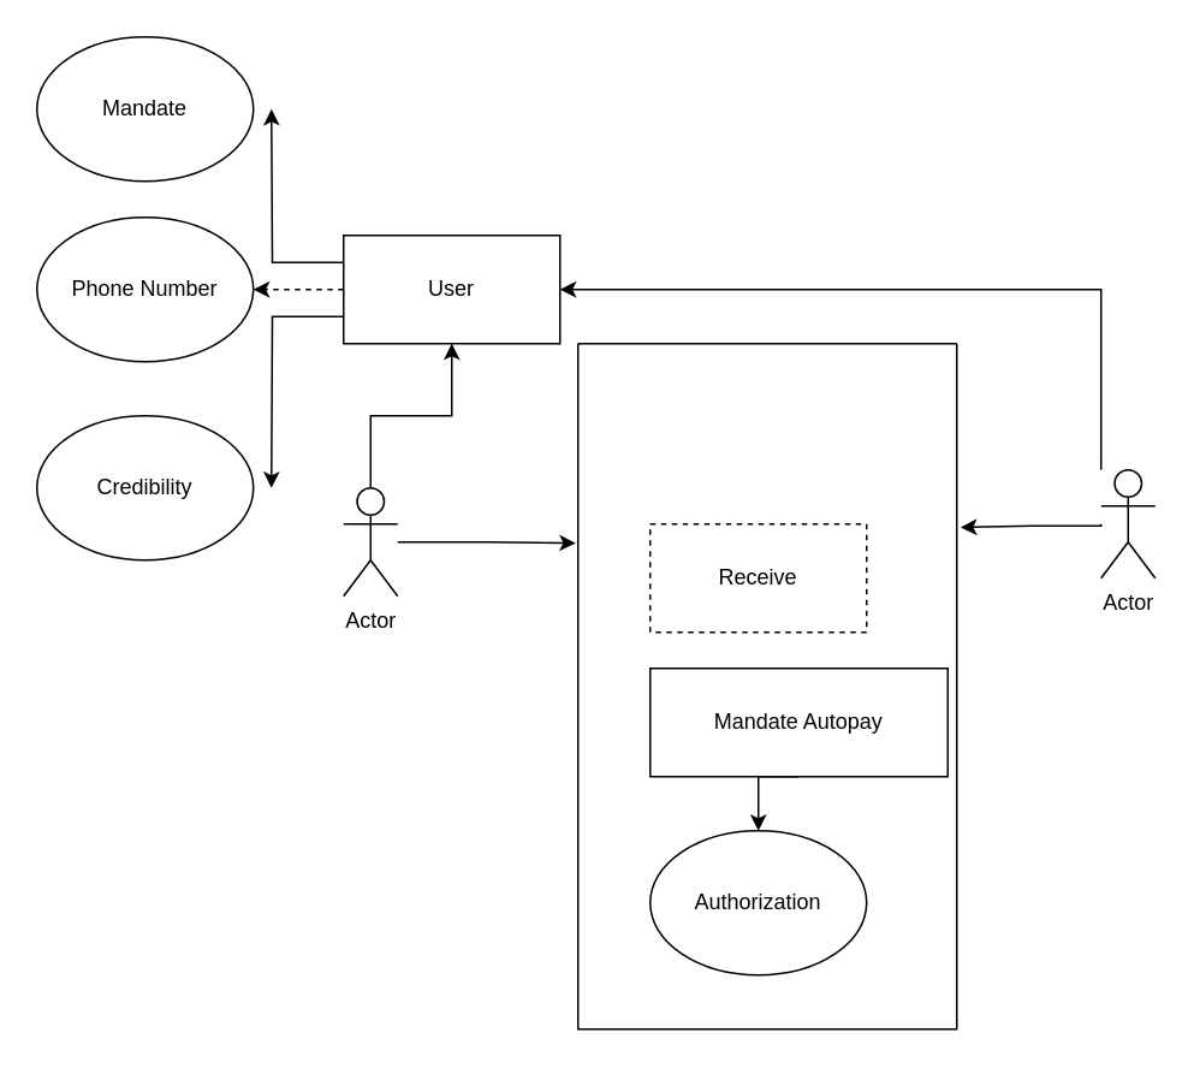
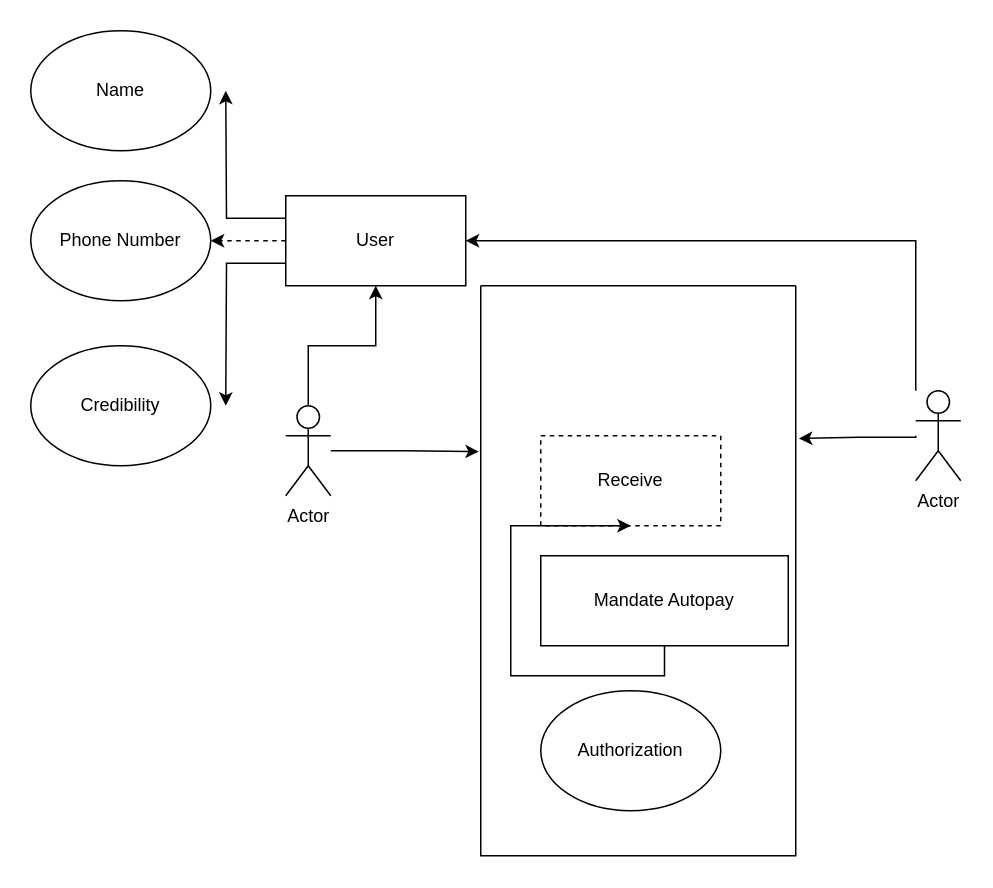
  <mxCell id="0" />
  <mxCell id="1" parent="0" />
  <mxCell id="2" style="edgeStyle=orthogonalEdgeStyle;rounded=0;orthogonalLoop=1;jettySize=auto;html=1;entryX=0.5;entryY=1;entryDx=0;entryDy=0;" edge="1" parent="1" source="3" target="7"><mxGeometry relative="1" as="geometry" /></mxCell>
  <mxCell id="3" value="Actor" style="shape=umlActor;verticalLabelPosition=bottom;verticalAlign=top;html=1;outlineConnect=0;" vertex="1" parent="1"><mxGeometry x="190" y="270" width="30" height="60" as="geometry" /></mxCell>
  <mxCell id="4" style="edgeStyle=orthogonalEdgeStyle;rounded=0;orthogonalLoop=1;jettySize=auto;html=1;exitX=0;exitY=0.75;exitDx=0;exitDy=0;" edge="1" parent="1" source="7"><mxGeometry relative="1" as="geometry"><mxPoint x="150" y="270" as="targetPoint" /></mxGeometry></mxCell>
  <mxCell id="5" style="edgeStyle=orthogonalEdgeStyle;rounded=0;orthogonalLoop=1;jettySize=auto;html=1;exitX=0;exitY=0.5;exitDx=0;exitDy=0;entryX=1;entryY=0.5;entryDx=0;entryDy=0;dashed=1;" edge="1" parent="1" source="7" target="9"><mxGeometry relative="1" as="geometry" /></mxCell>
  <mxCell id="6" style="edgeStyle=orthogonalEdgeStyle;rounded=0;orthogonalLoop=1;jettySize=auto;html=1;exitX=0;exitY=0.25;exitDx=0;exitDy=0;" edge="1" parent="1" source="7"><mxGeometry relative="1" as="geometry"><mxPoint x="150" y="60" as="targetPoint" /></mxGeometry></mxCell>
  <mxCell id="7" value="User" style="rounded=0;whiteSpace=wrap;html=1;" vertex="1" parent="1"><mxGeometry x="190" y="130" width="120" height="60" as="geometry" /></mxCell>
- <mxCell id="8" value="Mandate" style="ellipse;whiteSpace=wrap;html=1;" vertex="1" parent="1"><mxGeometry y="20" width="120" height="80" as="geometry" x="20" /></mxCell>
+ <mxCell id="8" value="Name" style="ellipse;whiteSpace=wrap;html=1;" vertex="1" parent="1"><mxGeometry y="20" width="120" height="80" as="geometry" x="20" /></mxCell>
  <mxCell id="9" value="Phone Number" style="ellipse;whiteSpace=wrap;html=1;" vertex="1" parent="1"><mxGeometry y="120" width="120" height="80" as="geometry" x="20" /></mxCell>
  <mxCell id="10" value="Credibility" style="ellipse;whiteSpace=wrap;html=1;" vertex="1" parent="1"><mxGeometry y="230" width="120" height="80" as="geometry" x="20" /></mxCell>
  <mxCell id="11" value="Receive" style="rounded=0;whiteSpace=wrap;html=1;dashed=1;" vertex="1" parent="1"><mxGeometry x="360" y="290" width="120" height="60" as="geometry" /></mxCell>
- <mxCell id="12" style="edgeStyle=orthogonalEdgeStyle;rounded=0;orthogonalLoop=1;jettySize=auto;html=1;exitX=0.5;exitY=1;exitDx=0;exitDy=0;entryX=0.5;entryY=0;entryDx=0;entryDy=0;" edge="1" parent="1" source="13" target="14"><mxGeometry relative="1" as="geometry" /></mxCell>
+ <mxCell id="12" style="edgeStyle=orthogonalEdgeStyle;rounded=0;orthogonalLoop=1;jettySize=auto;html=1;exitX=0.5;exitY=1;exitDx=0;exitDy=0;" edge="1" parent="1" source="13" target="11"><mxGeometry relative="1" as="geometry" /></mxCell>
  <mxCell id="13" value="Mandate Autopay" style="rounded=0;whiteSpace=wrap;html=1;" vertex="1" parent="1"><mxGeometry x="360" y="370" width="165" height="60" as="geometry" /></mxCell>
  <mxCell id="14" value="Authorization" style="ellipse;whiteSpace=wrap;html=1;" vertex="1" parent="1"><mxGeometry x="360" y="460" width="120" height="80" as="geometry" /></mxCell>
  <mxCell id="15" style="edgeStyle=orthogonalEdgeStyle;rounded=0;orthogonalLoop=1;jettySize=auto;html=1;entryX=1;entryY=0.5;entryDx=0;entryDy=0;" edge="1" parent="1" source="16" target="7"><mxGeometry relative="1" as="geometry"><Array as="points"><mxPoint x="610" y="160" /></Array></mxGeometry></mxCell>
  <mxCell id="16" value="Actor" style="shape=umlActor;verticalLabelPosition=bottom;verticalAlign=top;html=1;outlineConnect=0;" vertex="1" parent="1"><mxGeometry x="610" y="260" width="30" height="60" as="geometry" /></mxCell>
  <mxCell id="17" value="" style="swimlane;startSize=0;" vertex="1" parent="1"><mxGeometry x="320" y="190" width="210" height="380" as="geometry" /></mxCell>
  <mxCell id="18" style="edgeStyle=orthogonalEdgeStyle;rounded=0;orthogonalLoop=1;jettySize=auto;html=1;entryX=-0.006;entryY=0.291;entryDx=0;entryDy=0;entryPerimeter=0;" edge="1" parent="1" source="3" target="17"><mxGeometry relative="1" as="geometry" /></mxCell>
  <mxCell id="19" style="edgeStyle=orthogonalEdgeStyle;rounded=0;orthogonalLoop=1;jettySize=auto;html=1;entryX=1.01;entryY=0.268;entryDx=0;entryDy=0;entryPerimeter=0;" edge="1" parent="1"><mxGeometry relative="1" as="geometry"><mxPoint x="610" y="290" as="sourcePoint" /><mxPoint x="532.1" y="291.84" as="targetPoint" /><Array as="points"><mxPoint x="610" y="291" /><mxPoint x="572" y="291" /><mxPoint x="572" y="292" /></Array></mxGeometry></mxCell>
